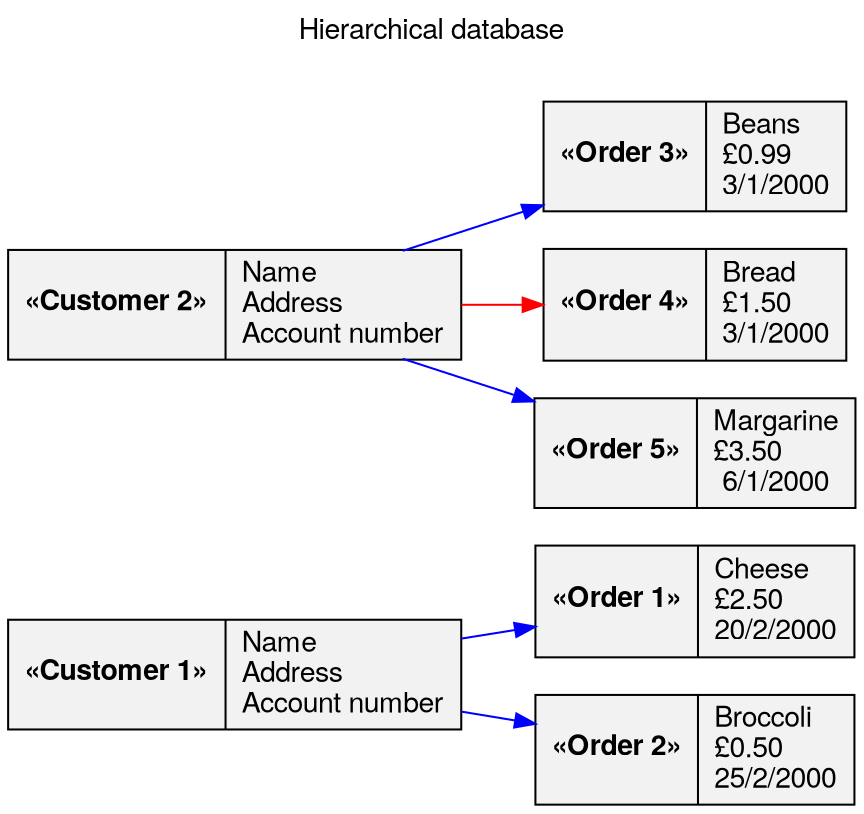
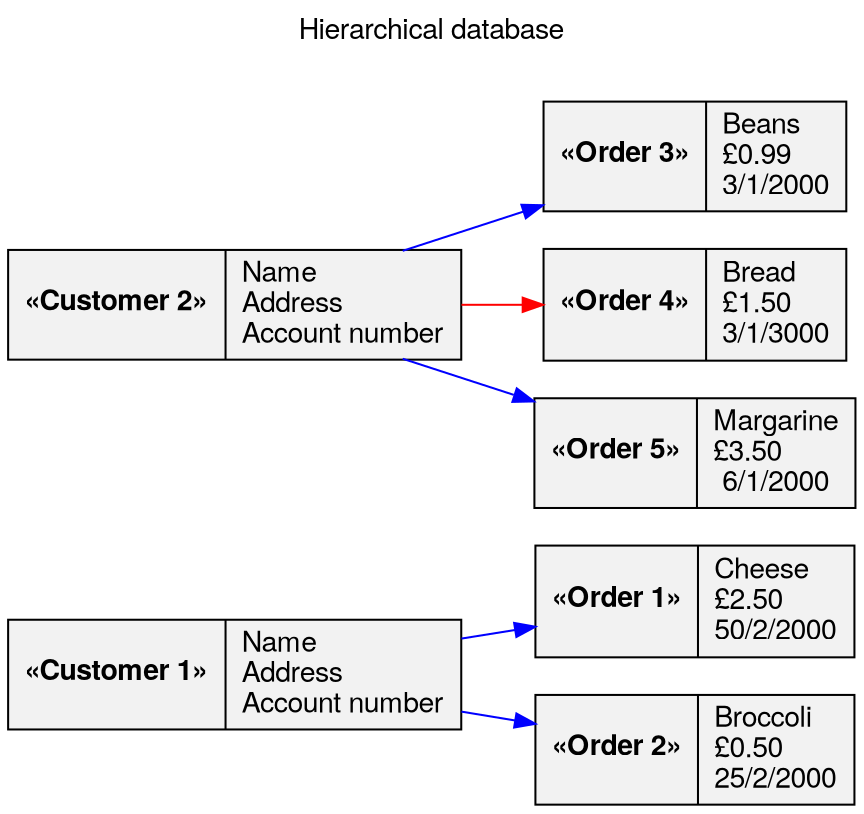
  digraph {
    fontname="Helvetica,Arial,sans-serif"
    label="Hierarchical database"
    labelloc=t
    rankdir=LR
    node [fillcolor=gray95 fontname="Helvetica,Arial,sans-serif" shape=record style=filled]
    edge [color=blue]
    n1 [label=<{<b>«Customer 1»</b> | Name<br align="left"/>Address<br align="left"/>Account number}>]
-   n2 [label=<{<b>«Order 1»</b> | Cheese<br align="left"/>£2.50<br align="left"/>20/2/2000}>]
+   n2 [label=<{<b>«Order 1»</b> | Cheese<br align="left"/>£2.50<br align="left"/>50/2/2000}>]
    n3 [label=<{<b>«Order 2»</b> | Broccoli<br align="left"/>£0.50<br align="left"/>25/2/2000}>]
    n4 [label=<{<b>«Customer 2»</b> | Name<br align="left"/>Address<br align="left"/>Account number}>]
    n5 [label=<{<b>«Order 3»</b> | Beans<br align="left"/>£0.99<br align="left"/>3/1/2000}>]
-   n6 [label=<{<b>«Order 4»</b> | Bread<br align="left"/>£1.50<br align="left"/>3/1/2000}>]
+   n6 [label=<{<b>«Order 4»</b> | Bread<br align="left"/>£1.50<br align="left"/>3/1/3000}>]
    n7 [label=<{<b>«Order 5»</b> | Margarine<br align="left"/>£3.50<br align="left"/>6/1/2000}>]
    n1 -> n2
    n1 -> n3
    n4 -> n5
    n4 -> n6 [color=red]
    n4 -> n7
  }
